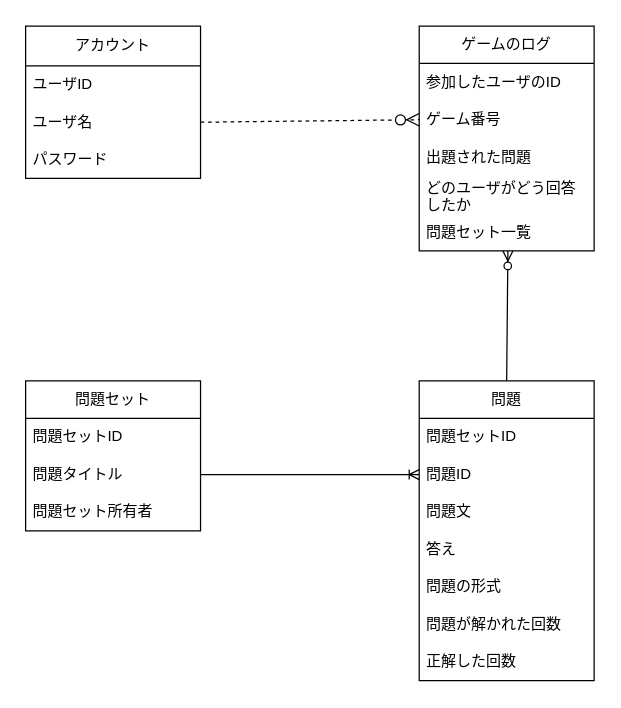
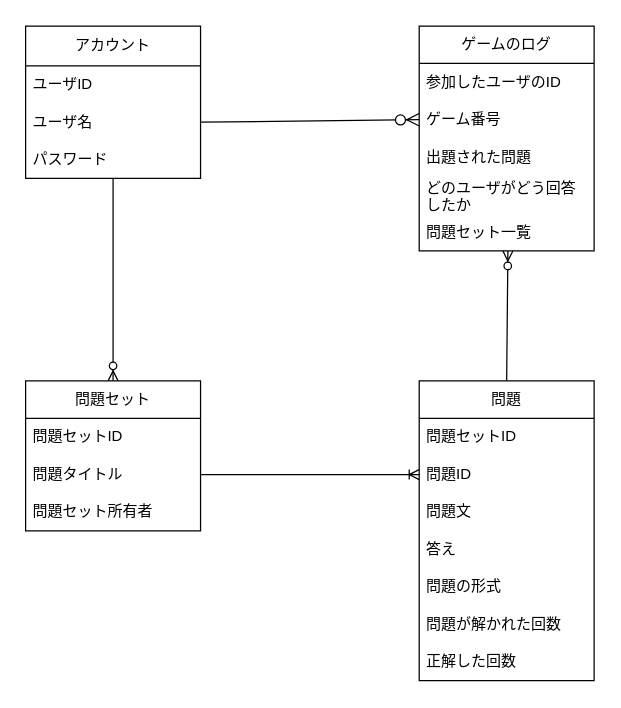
  <mxCell id="0" />
  <mxCell id="1" parent="0" />
  <mxCell id="2" value="アカウント" style="swimlane;fontStyle=0;childLayout=stackLayout;horizontal=1;startSize=32;horizontalStack=0;resizeParent=1;resizeParentMax=0;resizeLast=0;collapsible=1;marginBottom=0;whiteSpace=wrap;html=1;" parent="1" vertex="1"><mxGeometry x="20" y="20" width="140" height="122" as="geometry"><mxRectangle x="-39" y="-21" width="95" height="30" as="alternateBounds" /></mxGeometry></mxCell>
  <mxCell id="3" value="ユーザID" style="text;strokeColor=none;fillColor=none;align=left;verticalAlign=middle;spacingLeft=4;spacingRight=4;overflow=hidden;points=[[0,0.5],[1,0.5]];portConstraint=eastwest;rotatable=0;whiteSpace=wrap;html=1;" parent="2" vertex="1"><mxGeometry y="32" width="140" height="30" as="geometry" /></mxCell>
  <mxCell id="4" value="ユーザ名" style="text;strokeColor=none;fillColor=none;align=left;verticalAlign=middle;spacingLeft=4;spacingRight=4;overflow=hidden;points=[[0,0.5],[1,0.5]];portConstraint=eastwest;rotatable=0;whiteSpace=wrap;html=1;" parent="2" vertex="1"><mxGeometry y="62" width="140" height="30" as="geometry" /></mxCell>
  <mxCell id="5" value="パスワード" style="text;strokeColor=none;fillColor=none;align=left;verticalAlign=middle;spacingLeft=4;spacingRight=4;overflow=hidden;points=[[0,0.5],[1,0.5]];portConstraint=eastwest;rotatable=0;whiteSpace=wrap;html=1;" parent="2" vertex="1"><mxGeometry y="92" width="140" height="30" as="geometry" /></mxCell>
  <mxCell id="6" value="ゲームのログ" style="swimlane;fontStyle=0;childLayout=stackLayout;horizontal=1;startSize=30;horizontalStack=0;resizeParent=1;resizeParentMax=0;resizeLast=0;collapsible=1;marginBottom=0;whiteSpace=wrap;html=1;" parent="1" vertex="1"><mxGeometry x="335" y="20" width="140" height="180" as="geometry" /></mxCell>
  <mxCell id="7" value="参加したユーザのID" style="text;strokeColor=none;fillColor=none;align=left;verticalAlign=middle;spacingLeft=4;spacingRight=4;overflow=hidden;points=[[0,0.5],[1,0.5]];portConstraint=eastwest;rotatable=0;whiteSpace=wrap;html=1;" parent="6" vertex="1"><mxGeometry y="30" width="140" height="30" as="geometry" /></mxCell>
  <mxCell id="8" value="ゲーム番号" style="text;strokeColor=none;fillColor=none;align=left;verticalAlign=middle;spacingLeft=4;spacingRight=4;overflow=hidden;points=[[0,0.5],[1,0.5]];portConstraint=eastwest;rotatable=0;whiteSpace=wrap;html=1;" parent="6" vertex="1"><mxGeometry y="60" width="140" height="30" as="geometry" /></mxCell>
  <mxCell id="9" value="出題された問題" style="text;strokeColor=none;fillColor=none;align=left;verticalAlign=middle;spacingLeft=4;spacingRight=4;overflow=hidden;points=[[0,0.5],[1,0.5]];portConstraint=eastwest;rotatable=0;whiteSpace=wrap;html=1;" parent="6" vertex="1"><mxGeometry y="90" width="140" height="30" as="geometry" /></mxCell>
  <mxCell id="10" value="どのユーザがどう回答したか" style="text;strokeColor=none;fillColor=none;align=left;verticalAlign=middle;spacingLeft=4;spacingRight=4;overflow=hidden;points=[[0,0.5],[1,0.5]];portConstraint=eastwest;rotatable=0;whiteSpace=wrap;html=1;" parent="6" vertex="1"><mxGeometry y="120" width="140" height="30" as="geometry" /></mxCell>
  <mxCell id="11" value="問題セット一覧" style="text;strokeColor=none;fillColor=none;align=left;verticalAlign=middle;spacingLeft=4;spacingRight=4;overflow=hidden;points=[[0,0.5],[1,0.5]];portConstraint=eastwest;rotatable=0;whiteSpace=wrap;html=1;" parent="6" vertex="1"><mxGeometry y="150" width="140" height="30" as="geometry" /></mxCell>
  <mxCell id="12" value="問題セット" style="swimlane;fontStyle=0;childLayout=stackLayout;horizontal=1;startSize=30;horizontalStack=0;resizeParent=1;resizeParentMax=0;resizeLast=0;collapsible=1;marginBottom=0;whiteSpace=wrap;html=1;" parent="1" vertex="1"><mxGeometry x="20" y="304" width="140" height="120" as="geometry" /></mxCell>
  <mxCell id="13" value="問題セットID" style="text;strokeColor=none;fillColor=none;align=left;verticalAlign=middle;spacingLeft=4;spacingRight=4;overflow=hidden;points=[[0,0.5],[1,0.5]];portConstraint=eastwest;rotatable=0;whiteSpace=wrap;html=1;" parent="12" vertex="1"><mxGeometry y="30" width="140" height="30" as="geometry" /></mxCell>
  <mxCell id="14" value="問題タイトル" style="text;strokeColor=none;fillColor=none;align=left;verticalAlign=middle;spacingLeft=4;spacingRight=4;overflow=hidden;points=[[0,0.5],[1,0.5]];portConstraint=eastwest;rotatable=0;whiteSpace=wrap;html=1;" parent="12" vertex="1"><mxGeometry y="60" width="140" height="30" as="geometry" /></mxCell>
  <mxCell id="15" value="問題セット所有者" style="text;strokeColor=none;fillColor=none;align=left;verticalAlign=middle;spacingLeft=4;spacingRight=4;overflow=hidden;points=[[0,0.5],[1,0.5]];portConstraint=eastwest;rotatable=0;whiteSpace=wrap;html=1;" parent="12" vertex="1"><mxGeometry y="90" width="140" height="30" as="geometry" /></mxCell>
  <mxCell id="16" value="問題" style="swimlane;fontStyle=0;childLayout=stackLayout;horizontal=1;startSize=30;horizontalStack=0;resizeParent=1;resizeParentMax=0;resizeLast=0;collapsible=1;marginBottom=0;whiteSpace=wrap;html=1;" parent="1" vertex="1"><mxGeometry x="335" y="304" width="140" height="240" as="geometry" /></mxCell>
  <mxCell id="17" value="問題セットID" style="text;strokeColor=none;fillColor=none;align=left;verticalAlign=middle;spacingLeft=4;spacingRight=4;overflow=hidden;points=[[0,0.5],[1,0.5]];portConstraint=eastwest;rotatable=0;whiteSpace=wrap;html=1;" parent="16" vertex="1"><mxGeometry y="30" width="140" height="30" as="geometry" /></mxCell>
  <mxCell id="18" value="問題ID" style="text;strokeColor=none;fillColor=none;align=left;verticalAlign=middle;spacingLeft=4;spacingRight=4;overflow=hidden;points=[[0,0.5],[1,0.5]];portConstraint=eastwest;rotatable=0;whiteSpace=wrap;html=1;" parent="16" vertex="1"><mxGeometry y="60" width="140" height="30" as="geometry" /></mxCell>
  <mxCell id="19" value="問題文" style="text;strokeColor=none;fillColor=none;align=left;verticalAlign=middle;spacingLeft=4;spacingRight=4;overflow=hidden;points=[[0,0.5],[1,0.5]];portConstraint=eastwest;rotatable=0;whiteSpace=wrap;html=1;" parent="16" vertex="1"><mxGeometry y="90" width="140" height="30" as="geometry" /></mxCell>
  <mxCell id="20" value="答え" style="text;strokeColor=none;fillColor=none;align=left;verticalAlign=middle;spacingLeft=4;spacingRight=4;overflow=hidden;points=[[0,0.5],[1,0.5]];portConstraint=eastwest;rotatable=0;whiteSpace=wrap;html=1;" parent="16" vertex="1"><mxGeometry y="120" width="140" height="30" as="geometry" /></mxCell>
  <mxCell id="21" value="問題の形式" style="text;strokeColor=none;fillColor=none;align=left;verticalAlign=middle;spacingLeft=4;spacingRight=4;overflow=hidden;points=[[0,0.5],[1,0.5]];portConstraint=eastwest;rotatable=0;whiteSpace=wrap;html=1;" parent="16" vertex="1"><mxGeometry y="150" width="140" height="30" as="geometry" /></mxCell>
  <mxCell id="22" value="問題が解かれた回数" style="text;strokeColor=none;fillColor=none;align=left;verticalAlign=middle;spacingLeft=4;spacingRight=4;overflow=hidden;points=[[0,0.5],[1,0.5]];portConstraint=eastwest;rotatable=0;whiteSpace=wrap;html=1;" parent="16" vertex="1"><mxGeometry y="180" width="140" height="30" as="geometry" /></mxCell>
  <mxCell id="23" value="正解した回数" style="text;strokeColor=none;fillColor=none;align=left;verticalAlign=middle;spacingLeft=4;spacingRight=4;overflow=hidden;points=[[0,0.5],[1,0.5]];portConstraint=eastwest;rotatable=0;whiteSpace=wrap;html=1;" parent="16" vertex="1"><mxGeometry y="210" width="140" height="30" as="geometry" /></mxCell>
- <mxCell id="24" value="" style="fontSize=12;html=1;endArrow=ERzeroToMany;endFill=1;rounded=0;startSize=8;endSize=8;exitX=1;exitY=0.5;exitDx=0;exitDy=0;entryX=0;entryY=0.5;entryDx=0;entryDy=0;dashed=1;" parent="1" source="4" target="8" edge="1"><mxGeometry width="100" height="100" relative="1" as="geometry"><mxPoint x="14" y="284" as="sourcePoint" /><mxPoint x="323" y="119" as="targetPoint" /></mxGeometry></mxCell>
+ <mxCell id="24" value="" style="fontSize=12;html=1;endArrow=ERzeroToMany;endFill=1;rounded=0;startSize=8;endSize=8;exitX=1;exitY=0.5;exitDx=0;exitDy=0;entryX=0;entryY=0.5;entryDx=0;entryDy=0;" parent="1" source="4" target="8" edge="1"><mxGeometry width="100" height="100" relative="1" as="geometry"><mxPoint x="14" y="284" as="sourcePoint" /><mxPoint x="323" y="119" as="targetPoint" /></mxGeometry></mxCell>
  <mxCell id="25" value="" style="fontSize=12;html=1;endArrow=ERzeroToMany;endFill=1;rounded=0;entryX=0.507;entryY=1;entryDx=0;entryDy=0;entryPerimeter=0;exitX=0.5;exitY=0;exitDx=0;exitDy=0;" parent="1" source="16" target="11" edge="1"><mxGeometry width="100" height="100" relative="1" as="geometry"><mxPoint x="504" y="263" as="sourcePoint" /><mxPoint x="-32" y="437" as="targetPoint" /></mxGeometry></mxCell>
  <mxCell id="26" value="" style="fontSize=12;html=1;endArrow=ERoneToMany;rounded=0;entryX=0;entryY=0.5;entryDx=0;entryDy=0;exitX=1;exitY=0.5;exitDx=0;exitDy=0;" parent="1" source="14" target="18" edge="1"><mxGeometry width="100" height="100" relative="1" as="geometry"><mxPoint x="-130" y="170" as="sourcePoint" /><mxPoint x="-130" y="332" as="targetPoint" /></mxGeometry></mxCell>
+ <mxCell id="27" value="" style="fontSize=12;html=1;endArrow=ERzeroToMany;endFill=1;rounded=0;" parent="1" source="5" target="12" edge="1"><mxGeometry width="100" height="100" relative="1" as="geometry"><mxPoint x="202" y="352" as="sourcePoint" /><mxPoint x="302" y="252" as="targetPoint" /></mxGeometry></mxCell>
